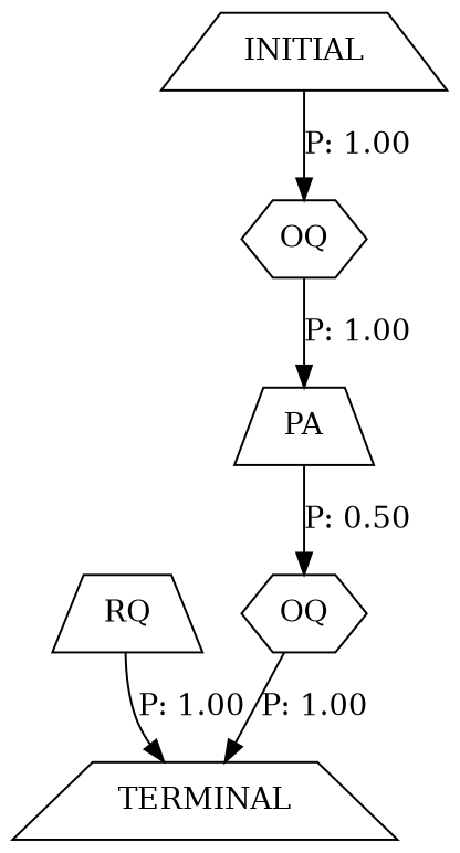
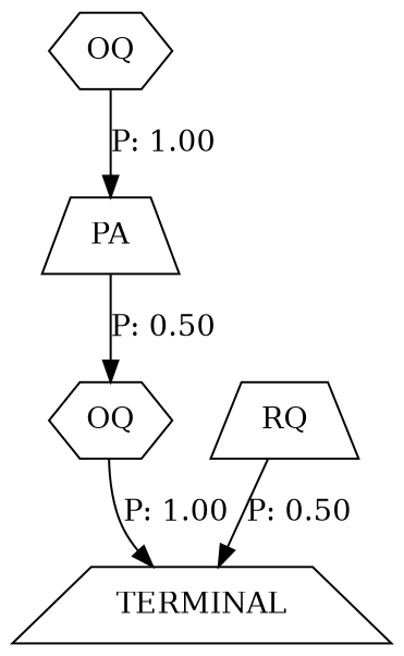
  digraph {
    node [shape=trapezium]
    n1 [label=OQ shape=hexagon]
    n2 [label=PA]
    n3 [label=OQ shape=hexagon]
    n4 [label=TERMINAL]
    n5 [label=RQ]
-   n6 [label=INITIAL]
    n1 -> n2 [label="P: 1.00"]
    n2 -> n3 [label="P: 0.50"]
    n3 -> n4 [label="P: 1.00"]
-   n5 -> n4 [label="P: 1.00"]
-   n6 -> n1 [label="P: 1.00"]
+   n5 -> n4 [label="P: 0.50"]
  }
